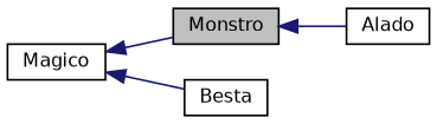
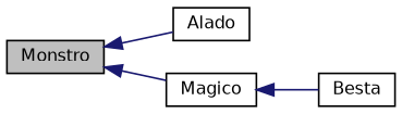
  digraph {
    rankdir=LR
    node [color=black fillcolor=white fontname=Helvetica fontsize=10 shape=record style=filled]
    edge [color=midnightblue dir=back fontname=Helvetica fontsize=10 labelfontname=Helvetica labelfontsize=10 style=solid]
    n1 [fillcolor=grey75 fontcolor=black height=0.2 label=Monstro width=0.4]
    n2 [height=0.2 label=Alado width=0.4]
    n3 [height=0.2 label=Magico width=0.4]
    n4 [height=0.2 label=Besta width=0.4]
    n1 -> n2
-   n3 -> n1
+   n1 -> n3
    n3 -> n4
  }
